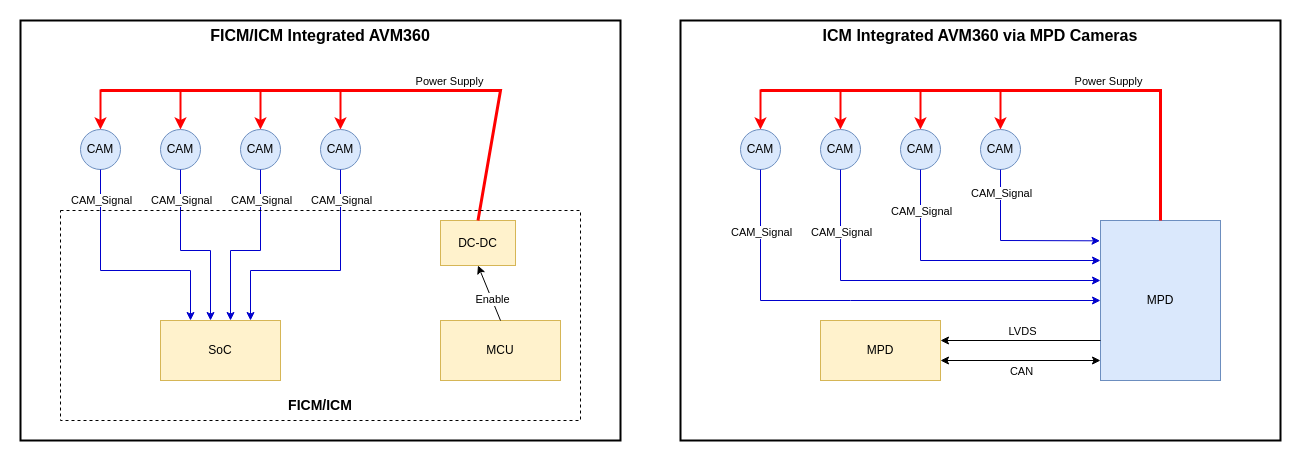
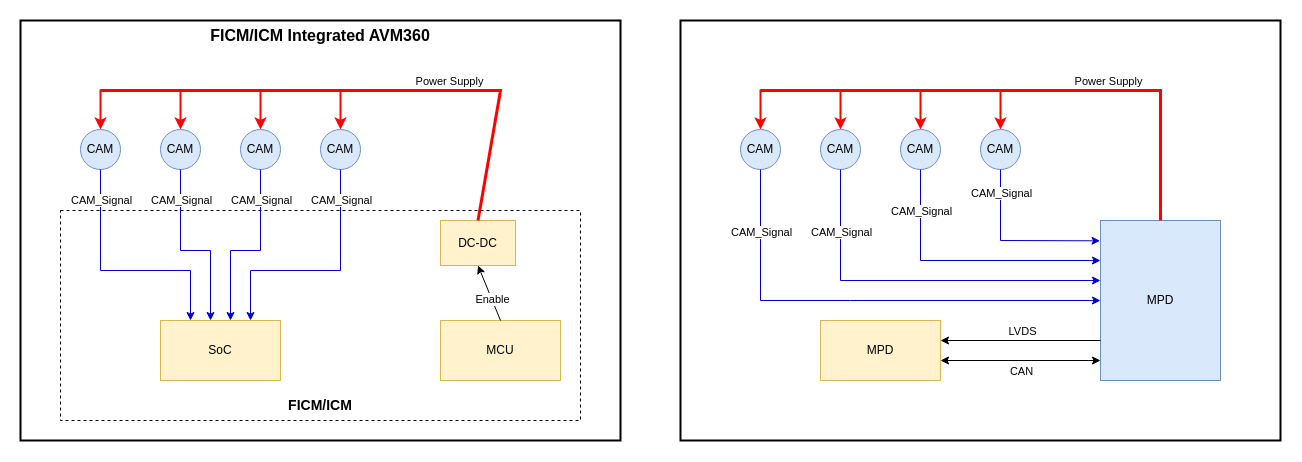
  <mxCell id="0" />
  <mxCell id="1" parent="0" />
  <mxCell id="2" value="" style="rounded=0;whiteSpace=wrap;html=1;fillColor=none;glass=0;strokeWidth=2;" vertex="1" parent="1"><mxGeometry x="680" y="20" width="600" height="420" as="geometry" /></mxCell>
  <mxCell id="3" value="" style="rounded=0;whiteSpace=wrap;html=1;fillColor=none;glass=0;strokeWidth=2;" vertex="1" parent="1"><mxGeometry x="20" y="20" width="600" height="420" as="geometry" /></mxCell>
  <mxCell id="4" value="SoC" style="rounded=0;whiteSpace=wrap;html=1;fillColor=#fff2cc;strokeColor=#d6b656;" vertex="1" parent="1"><mxGeometry x="160" y="320" width="120" height="60" as="geometry" /></mxCell>
  <mxCell id="5" value="MCU" style="rounded=0;whiteSpace=wrap;html=1;fillColor=#fff2cc;strokeColor=#d6b656;" vertex="1" parent="1"><mxGeometry x="440" y="320" width="120" height="60" as="geometry" /></mxCell>
  <mxCell id="6" value="DC-DC" style="rounded=0;whiteSpace=wrap;html=1;fillColor=#fff2cc;strokeColor=#d6b656;" vertex="1" parent="1"><mxGeometry x="440" y="220" width="75" height="45" as="geometry" /></mxCell>
  <mxCell id="7" value="CAM" style="ellipse;whiteSpace=wrap;html=1;aspect=fixed;fillColor=#dae8fc;strokeColor=#6c8ebf;" vertex="1" parent="1"><mxGeometry x="320" y="129" width="40" height="40" as="geometry" /></mxCell>
  <mxCell id="8" value="CAM" style="ellipse;whiteSpace=wrap;html=1;aspect=fixed;fillColor=#dae8fc;strokeColor=#6c8ebf;" vertex="1" parent="1"><mxGeometry x="240" y="129" width="40" height="40" as="geometry" /></mxCell>
  <mxCell id="9" value="CAM" style="ellipse;whiteSpace=wrap;html=1;aspect=fixed;fillColor=#dae8fc;strokeColor=#6c8ebf;" vertex="1" parent="1"><mxGeometry x="160" y="129" width="40" height="40" as="geometry" /></mxCell>
  <mxCell id="10" value="CAM" style="ellipse;whiteSpace=wrap;html=1;aspect=fixed;fillColor=#dae8fc;strokeColor=#6c8ebf;" vertex="1" parent="1"><mxGeometry x="80" y="129" width="40" height="40" as="geometry" /></mxCell>
  <mxCell id="11" value="" style="endArrow=classic;html=1;rounded=0;exitX=0.5;exitY=0;exitDx=0;exitDy=0;entryX=0.5;entryY=1;entryDx=0;entryDy=0;" edge="1" parent="1" source="5" target="6"><mxGeometry width="50" height="50" relative="1" as="geometry"><mxPoint x="540" y="300" as="sourcePoint" /><mxPoint x="590" y="250" as="targetPoint" /></mxGeometry></mxCell>
  <mxCell id="12" value="Enable" style="edgeLabel;html=1;align=center;verticalAlign=middle;resizable=0;points=[];" vertex="1" connectable="0" parent="11"><mxGeometry x="-0.2" y="3" relative="1" as="geometry"><mxPoint x="3" as="offset" /></mxGeometry></mxCell>
  <mxCell id="13" value="" style="endArrow=none;html=1;rounded=0;entryX=0.5;entryY=0;entryDx=0;entryDy=0;strokeColor=#FF0000;strokeWidth=3;" edge="1" parent="1" target="6"><mxGeometry width="50" height="50" relative="1" as="geometry"><mxPoint x="100" y="90" as="sourcePoint" /><mxPoint x="500" y="90" as="targetPoint" /><Array as="points"><mxPoint x="500" y="90" /></Array></mxGeometry></mxCell>
  <mxCell id="14" value="Power Supply" style="edgeLabel;html=1;align=center;verticalAlign=middle;resizable=0;points=[];" vertex="1" connectable="0" parent="13"><mxGeometry x="0.321" y="4" relative="1" as="geometry"><mxPoint x="-3" y="-6" as="offset" /></mxGeometry></mxCell>
  <mxCell id="15" value="" style="endArrow=classic;html=1;rounded=0;entryX=0.5;entryY=0;entryDx=0;entryDy=0;strokeColor=#FF0000;strokeWidth=2;" edge="1" parent="1" target="10"><mxGeometry width="50" height="50" relative="1" as="geometry"><mxPoint x="100" y="89" as="sourcePoint" /><mxPoint x="340" y="209" as="targetPoint" /></mxGeometry></mxCell>
  <mxCell id="16" value="" style="endArrow=classic;html=1;rounded=0;entryX=0.5;entryY=0;entryDx=0;entryDy=0;strokeColor=#FF0000;strokeWidth=2;" edge="1" parent="1"><mxGeometry width="50" height="50" relative="1" as="geometry"><mxPoint x="180" y="89" as="sourcePoint" /><mxPoint x="180" y="129" as="targetPoint" /></mxGeometry></mxCell>
  <mxCell id="17" value="" style="endArrow=classic;html=1;rounded=0;entryX=0.5;entryY=0;entryDx=0;entryDy=0;strokeColor=#FF0000;strokeWidth=2;" edge="1" parent="1"><mxGeometry width="50" height="50" relative="1" as="geometry"><mxPoint x="260" y="89" as="sourcePoint" /><mxPoint x="260" y="129" as="targetPoint" /></mxGeometry></mxCell>
  <mxCell id="18" value="" style="endArrow=classic;html=1;rounded=0;entryX=0.5;entryY=0;entryDx=0;entryDy=0;strokeColor=#FF0000;strokeWidth=2;" edge="1" parent="1"><mxGeometry width="50" height="50" relative="1" as="geometry"><mxPoint x="340" y="89" as="sourcePoint" /><mxPoint x="340" y="129" as="targetPoint" /></mxGeometry></mxCell>
  <mxCell id="19" value="" style="endArrow=classic;html=1;rounded=0;exitX=0.5;exitY=1;exitDx=0;exitDy=0;strokeColor=#0000CC;" edge="1" parent="1" source="8"><mxGeometry width="50" height="50" relative="1" as="geometry"><mxPoint x="280" y="200" as="sourcePoint" /><mxPoint x="230" y="320" as="targetPoint" /><Array as="points"><mxPoint x="260" y="250" /><mxPoint x="230" y="250" /></Array></mxGeometry></mxCell>
  <mxCell id="20" value="CAM_Signal" style="edgeLabel;html=1;align=center;verticalAlign=middle;resizable=0;points=[];" vertex="1" connectable="0" parent="19"><mxGeometry x="-0.748" relative="1" as="geometry"><mxPoint y="7" as="offset" /></mxGeometry></mxCell>
  <mxCell id="21" value="" style="endArrow=classic;html=1;rounded=0;exitX=0.5;exitY=1;exitDx=0;exitDy=0;entryX=0.75;entryY=0;entryDx=0;entryDy=0;strokeColor=#0000CC;" edge="1" parent="1" source="7" target="4"><mxGeometry width="50" height="50" relative="1" as="geometry"><mxPoint x="305" y="200" as="sourcePoint" /><mxPoint x="265" y="350" as="targetPoint" /><Array as="points"><mxPoint x="340" y="270" /><mxPoint x="250" y="270" /></Array></mxGeometry></mxCell>
  <mxCell id="22" value="CAM_Signal" style="edgeLabel;html=1;align=center;verticalAlign=middle;resizable=0;points=[];" vertex="1" connectable="0" parent="21"><mxGeometry x="-0.794" y="-1" relative="1" as="geometry"><mxPoint x="1" y="5" as="offset" /></mxGeometry></mxCell>
  <mxCell id="23" value="" style="endArrow=classic;html=1;rounded=0;exitX=0.5;exitY=1;exitDx=0;exitDy=0;strokeColor=#0000CC;" edge="1" parent="1" source="9"><mxGeometry width="50" height="50" relative="1" as="geometry"><mxPoint x="170" y="180" as="sourcePoint" /><mxPoint x="210" y="320" as="targetPoint" /><Array as="points"><mxPoint x="180" y="250" /><mxPoint x="210" y="250" /></Array></mxGeometry></mxCell>
  <mxCell id="24" value="CAM_Signal" style="edgeLabel;html=1;align=center;verticalAlign=middle;resizable=0;points=[];" vertex="1" connectable="0" parent="23"><mxGeometry x="-0.664" relative="1" as="geometry"><mxPoint as="offset" /></mxGeometry></mxCell>
  <mxCell id="25" value="" style="endArrow=classic;html=1;rounded=0;exitX=0.5;exitY=1;exitDx=0;exitDy=0;strokeColor=#0000CC;entryX=0.25;entryY=0;entryDx=0;entryDy=0;" edge="1" parent="1" source="10" target="4"><mxGeometry width="50" height="50" relative="1" as="geometry"><mxPoint x="90" y="210" as="sourcePoint" /><mxPoint x="120" y="360" as="targetPoint" /><Array as="points"><mxPoint x="100" y="270" /><mxPoint x="190" y="270" /></Array></mxGeometry></mxCell>
  <mxCell id="26" value="CAM_Signal" style="edgeLabel;html=1;align=center;verticalAlign=middle;resizable=0;points=[];" vertex="1" connectable="0" parent="25"><mxGeometry x="-0.718" y="1" relative="1" as="geometry"><mxPoint x="-1" y="-4" as="offset" /></mxGeometry></mxCell>
  <mxCell id="27" value="" style="rounded=0;whiteSpace=wrap;html=1;fillColor=none;glass=0;dashed=1;" vertex="1" parent="1"><mxGeometry x="60" y="210" width="520" height="210" as="geometry" /></mxCell>
  <mxCell id="28" value="FICM/ICM Integrated AVM360" style="text;strokeColor=none;align=center;fillColor=none;html=1;verticalAlign=middle;whiteSpace=wrap;rounded=0;fontSize=16;fontStyle=1" vertex="1" parent="1"><mxGeometry x="20" y="20" width="600" height="30" as="geometry" /></mxCell>
  <mxCell id="29" value="FICM/ICM" style="text;strokeColor=none;align=center;fillColor=none;html=1;verticalAlign=middle;whiteSpace=wrap;rounded=0;strokeWidth=1;fontSize=14;fontStyle=1" vertex="1" parent="1"><mxGeometry x="60" y="390" width="520" height="30" as="geometry" /></mxCell>
  <mxCell id="30" value="MPD" style="rounded=0;whiteSpace=wrap;html=1;fillColor=#fff2cc;strokeColor=#d6b656;" vertex="1" parent="1"><mxGeometry x="820" y="320" width="120" height="60" as="geometry" /></mxCell>
  <mxCell id="31" value="MPD" style="rounded=0;whiteSpace=wrap;html=1;fillColor=#dae8fc;strokeColor=#6c8ebf;" vertex="1" parent="1"><mxGeometry x="1100" y="220" width="120" height="160" as="geometry" /></mxCell>
  <mxCell id="32" value="CAM" style="ellipse;whiteSpace=wrap;html=1;aspect=fixed;fillColor=#dae8fc;strokeColor=#6c8ebf;" vertex="1" parent="1"><mxGeometry x="980" y="129" width="40" height="40" as="geometry" /></mxCell>
  <mxCell id="33" value="CAM" style="ellipse;whiteSpace=wrap;html=1;aspect=fixed;fillColor=#dae8fc;strokeColor=#6c8ebf;" vertex="1" parent="1"><mxGeometry x="900" y="129" width="40" height="40" as="geometry" /></mxCell>
  <mxCell id="34" value="CAM" style="ellipse;whiteSpace=wrap;html=1;aspect=fixed;fillColor=#dae8fc;strokeColor=#6c8ebf;" vertex="1" parent="1"><mxGeometry x="820" y="129" width="40" height="40" as="geometry" /></mxCell>
  <mxCell id="35" value="CAM" style="ellipse;whiteSpace=wrap;html=1;aspect=fixed;fillColor=#dae8fc;strokeColor=#6c8ebf;" vertex="1" parent="1"><mxGeometry x="740" y="129" width="40" height="40" as="geometry" /></mxCell>
  <mxCell id="36" value="" style="endArrow=none;html=1;rounded=0;entryX=0.5;entryY=0;entryDx=0;entryDy=0;strokeColor=#FF0000;strokeWidth=3;" edge="1" parent="1" target="31"><mxGeometry width="50" height="50" relative="1" as="geometry"><mxPoint x="760" y="90" as="sourcePoint" /><mxPoint x="1160" y="90" as="targetPoint" /><Array as="points"><mxPoint x="1160" y="90" /></Array></mxGeometry></mxCell>
  <mxCell id="37" value="Power Supply" style="edgeLabel;html=1;align=center;verticalAlign=middle;resizable=0;points=[];" vertex="1" connectable="0" parent="36"><mxGeometry x="0.321" y="4" relative="1" as="geometry"><mxPoint x="-3" y="-6" as="offset" /></mxGeometry></mxCell>
  <mxCell id="38" value="" style="endArrow=classic;html=1;rounded=0;entryX=0.5;entryY=0;entryDx=0;entryDy=0;strokeColor=#FF0000;strokeWidth=2;" edge="1" parent="1" target="35"><mxGeometry width="50" height="50" relative="1" as="geometry"><mxPoint x="760" y="89" as="sourcePoint" /><mxPoint x="1000" y="209" as="targetPoint" /></mxGeometry></mxCell>
  <mxCell id="39" value="" style="endArrow=classic;html=1;rounded=0;entryX=0.5;entryY=0;entryDx=0;entryDy=0;strokeColor=#FF0000;strokeWidth=2;" edge="1" parent="1"><mxGeometry width="50" height="50" relative="1" as="geometry"><mxPoint x="840" y="89" as="sourcePoint" /><mxPoint x="840" y="129" as="targetPoint" /></mxGeometry></mxCell>
  <mxCell id="40" value="" style="endArrow=classic;html=1;rounded=0;entryX=0.5;entryY=0;entryDx=0;entryDy=0;strokeColor=#FF0000;strokeWidth=2;" edge="1" parent="1"><mxGeometry width="50" height="50" relative="1" as="geometry"><mxPoint x="920" y="89" as="sourcePoint" /><mxPoint x="920" y="129" as="targetPoint" /></mxGeometry></mxCell>
  <mxCell id="41" value="" style="endArrow=classic;html=1;rounded=0;entryX=0.5;entryY=0;entryDx=0;entryDy=0;strokeColor=#FF0000;strokeWidth=2;" edge="1" parent="1"><mxGeometry width="50" height="50" relative="1" as="geometry"><mxPoint x="1000" y="89" as="sourcePoint" /><mxPoint x="1000" y="129" as="targetPoint" /></mxGeometry></mxCell>
  <mxCell id="42" value="" style="endArrow=classic;startArrow=classic;html=1;rounded=0;exitX=1;exitY=0.5;exitDx=0;exitDy=0;entryX=0;entryY=0.5;entryDx=0;entryDy=0;" edge="1" parent="1"><mxGeometry width="50" height="50" relative="1" as="geometry"><mxPoint x="940" y="360" as="sourcePoint" /><mxPoint x="1100" y="360" as="targetPoint" /></mxGeometry></mxCell>
  <mxCell id="43" value="CAN" style="edgeLabel;html=1;align=center;verticalAlign=middle;resizable=0;points=[];" vertex="1" connectable="0" parent="42"><mxGeometry x="0.275" y="1" relative="1" as="geometry"><mxPoint x="-22" y="11" as="offset" /></mxGeometry></mxCell>
  <mxCell id="44" value="" style="endArrow=classic;html=1;rounded=0;exitX=0.5;exitY=1;exitDx=0;exitDy=0;strokeColor=#0000CC;entryX=0;entryY=0.25;entryDx=0;entryDy=0;" edge="1" parent="1" source="33" target="31"><mxGeometry width="50" height="50" relative="1" as="geometry"><mxPoint x="940" y="200" as="sourcePoint" /><mxPoint x="890" y="320" as="targetPoint" /><Array as="points"><mxPoint x="920" y="260" /></Array></mxGeometry></mxCell>
  <mxCell id="45" value="CAM_Signal" style="edgeLabel;html=1;align=center;verticalAlign=middle;resizable=0;points=[];" vertex="1" connectable="0" parent="44"><mxGeometry x="-0.748" relative="1" as="geometry"><mxPoint y="7" as="offset" /></mxGeometry></mxCell>
  <mxCell id="46" value="" style="endArrow=classic;html=1;rounded=0;exitX=0.5;exitY=1;exitDx=0;exitDy=0;entryX=-0.004;entryY=0.127;entryDx=0;entryDy=0;strokeColor=#0000CC;entryPerimeter=0;" edge="1" parent="1" source="32" target="31"><mxGeometry width="50" height="50" relative="1" as="geometry"><mxPoint x="965" y="200" as="sourcePoint" /><mxPoint x="925" y="350" as="targetPoint" /><Array as="points"><mxPoint x="1000" y="240" /></Array></mxGeometry></mxCell>
  <mxCell id="47" value="CAM_Signal" style="edgeLabel;html=1;align=center;verticalAlign=middle;resizable=0;points=[];" vertex="1" connectable="0" parent="46"><mxGeometry x="-0.794" y="-1" relative="1" as="geometry"><mxPoint x="1" y="5" as="offset" /></mxGeometry></mxCell>
  <mxCell id="48" value="" style="endArrow=classic;html=1;rounded=0;exitX=0.5;exitY=1;exitDx=0;exitDy=0;strokeColor=#0000CC;" edge="1" parent="1" source="34"><mxGeometry width="50" height="50" relative="1" as="geometry"><mxPoint x="830" y="180" as="sourcePoint" /><mxPoint x="1100" y="280" as="targetPoint" /><Array as="points"><mxPoint x="840" y="280" /></Array></mxGeometry></mxCell>
  <mxCell id="49" value="CAM_Signal" style="edgeLabel;html=1;align=center;verticalAlign=middle;resizable=0;points=[];" vertex="1" connectable="0" parent="48"><mxGeometry x="-0.664" relative="1" as="geometry"><mxPoint as="offset" /></mxGeometry></mxCell>
  <mxCell id="50" value="" style="endArrow=classic;html=1;rounded=0;exitX=0.5;exitY=1;exitDx=0;exitDy=0;strokeColor=#0000CC;entryX=0;entryY=0.5;entryDx=0;entryDy=0;" edge="1" parent="1" source="35" target="31"><mxGeometry width="50" height="50" relative="1" as="geometry"><mxPoint x="750" y="210" as="sourcePoint" /><mxPoint x="780" y="360" as="targetPoint" /><Array as="points"><mxPoint x="760" y="300" /><mxPoint x="850" y="300" /></Array></mxGeometry></mxCell>
  <mxCell id="51" value="CAM_Signal" style="edgeLabel;html=1;align=center;verticalAlign=middle;resizable=0;points=[];" vertex="1" connectable="0" parent="50"><mxGeometry x="-0.718" y="1" relative="1" as="geometry"><mxPoint x="-1" y="-4" as="offset" /></mxGeometry></mxCell>
- <mxCell id="52" value="ICM Integrated AVM360 via MPD Cameras" style="text;strokeColor=none;align=center;fillColor=none;html=1;verticalAlign=middle;whiteSpace=wrap;rounded=0;fontSize=16;fontStyle=1" vertex="1" parent="1"><mxGeometry x="680" y="20" width="600" height="30" as="geometry" /></mxCell>
  <mxCell id="53" value="" style="endArrow=classic;html=1;rounded=0;exitX=0;exitY=0.75;exitDx=0;exitDy=0;" edge="1" parent="1" source="31"><mxGeometry width="50" height="50" relative="1" as="geometry"><mxPoint x="990" y="220" as="sourcePoint" /><mxPoint x="940" y="340" as="targetPoint" /></mxGeometry></mxCell>
  <mxCell id="54" value="LVDS" style="edgeLabel;html=1;align=center;verticalAlign=middle;resizable=0;points=[];" vertex="1" connectable="0" parent="53"><mxGeometry x="-0.119" y="-2" relative="1" as="geometry"><mxPoint x="-9" y="-8" as="offset" /></mxGeometry></mxCell>
